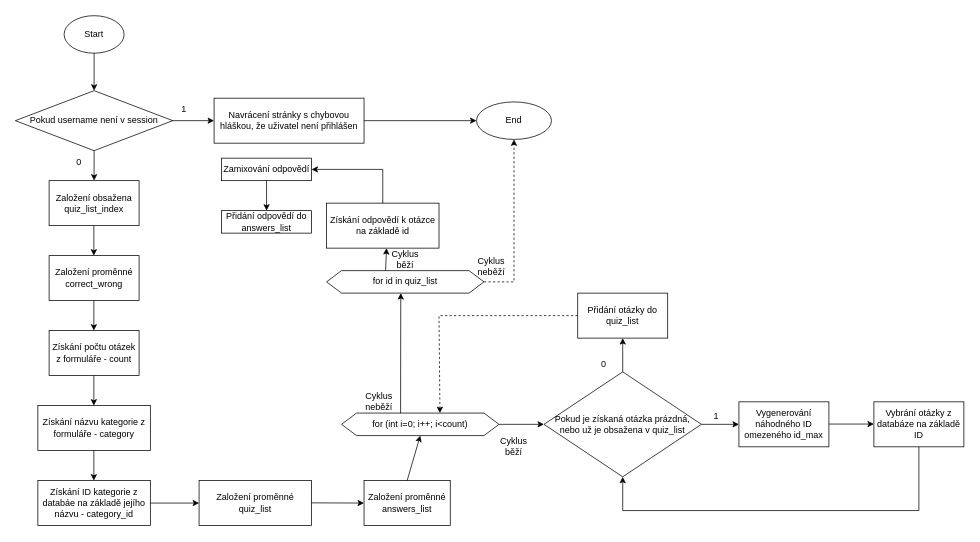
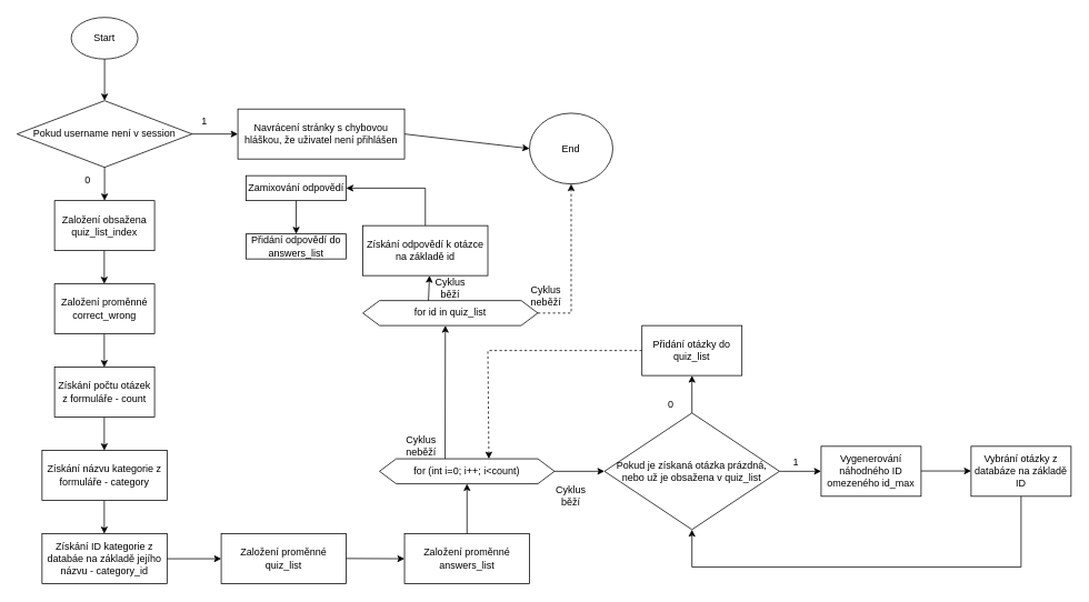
  <mxCell id="0" />
  <mxCell id="1" parent="0" />
  <mxCell id="2" value="Start" style="ellipse;whiteSpace=wrap;html=1;" vertex="1" parent="1"><mxGeometry x="85" y="20" width="80" height="50" as="geometry" /></mxCell>
  <mxCell id="3" value="" style="endArrow=classic;html=1;rounded=0;exitX=0.5;exitY=1;exitDx=0;exitDy=0;" edge="1" parent="1" source="2"><mxGeometry width="50" height="50" relative="1" as="geometry"><mxPoint x="125" y="240" as="sourcePoint" /><mxPoint x="125" y="120" as="targetPoint" /></mxGeometry></mxCell>
  <mxCell id="4" value="Pokud username není v session" style="rhombus;whiteSpace=wrap;html=1;" vertex="1" parent="1"><mxGeometry x="20" y="120" width="210" height="80" as="geometry" /></mxCell>
  <mxCell id="5" value="" style="endArrow=classic;html=1;rounded=0;exitX=1;exitY=0.5;exitDx=0;exitDy=0;" edge="1" parent="1" source="4"><mxGeometry width="50" height="50" relative="1" as="geometry"><mxPoint x="125" y="240" as="sourcePoint" /><mxPoint x="285" y="160" as="targetPoint" /></mxGeometry></mxCell>
  <mxCell id="6" value="1" style="text;html=1;align=center;verticalAlign=middle;whiteSpace=wrap;rounded=0;" vertex="1" parent="1"><mxGeometry x="215" y="130" width="60" height="30" as="geometry" /></mxCell>
  <mxCell id="7" value="" style="endArrow=classic;html=1;rounded=0;exitX=0.5;exitY=1;exitDx=0;exitDy=0;" edge="1" parent="1" source="4"><mxGeometry width="50" height="50" relative="1" as="geometry"><mxPoint x="125" y="240" as="sourcePoint" /><mxPoint x="125" y="240" as="targetPoint" /></mxGeometry></mxCell>
  <mxCell id="8" value="0" style="text;html=1;align=center;verticalAlign=middle;whiteSpace=wrap;rounded=0;" vertex="1" parent="1"><mxGeometry x="75" y="200" width="60" height="30" as="geometry" /></mxCell>
  <mxCell id="9" value="Navrácení stránky s chybovou hláškou, že uživatel není přihlášen" style="rounded=0;whiteSpace=wrap;html=1;" vertex="1" parent="1"><mxGeometry x="285" y="130" width="200" height="60" as="geometry" /></mxCell>
  <mxCell id="10" value="Založení obsažena quiz_list_index" style="rounded=0;whiteSpace=wrap;html=1;" vertex="1" parent="1"><mxGeometry x="65" y="240" width="120" height="60" as="geometry" /></mxCell>
  <mxCell id="11" value="" style="endArrow=classic;html=1;rounded=0;exitX=0.5;exitY=1;exitDx=0;exitDy=0;" edge="1" parent="1"><mxGeometry width="50" height="50" relative="1" as="geometry"><mxPoint x="124.66" y="300" as="sourcePoint" /><mxPoint x="124.66" y="340" as="targetPoint" /></mxGeometry></mxCell>
  <mxCell id="12" value="Založení proměnné correct_wrong" style="rounded=0;whiteSpace=wrap;html=1;" vertex="1" parent="1"><mxGeometry x="65" y="340" width="120" height="60" as="geometry" /></mxCell>
  <mxCell id="13" value="" style="endArrow=classic;html=1;rounded=0;exitX=0.5;exitY=1;exitDx=0;exitDy=0;" edge="1" parent="1"><mxGeometry width="50" height="50" relative="1" as="geometry"><mxPoint x="124.66" y="400" as="sourcePoint" /><mxPoint x="124.66" y="440" as="targetPoint" /></mxGeometry></mxCell>
  <mxCell id="14" value="Získání počtu otázek z formuláře - count" style="rounded=0;whiteSpace=wrap;html=1;" vertex="1" parent="1"><mxGeometry x="65" y="440" width="120" height="60" as="geometry" /></mxCell>
  <mxCell id="15" value="" style="endArrow=classic;html=1;rounded=0;exitX=0.5;exitY=1;exitDx=0;exitDy=0;" edge="1" parent="1"><mxGeometry width="50" height="50" relative="1" as="geometry"><mxPoint x="124.66" y="500" as="sourcePoint" /><mxPoint x="124.66" y="540" as="targetPoint" /></mxGeometry></mxCell>
  <mxCell id="16" value="Získání názvu kategorie z formuláře - category" style="rounded=0;whiteSpace=wrap;html=1;" vertex="1" parent="1"><mxGeometry x="50" y="540" width="150" height="60" as="geometry" /></mxCell>
  <mxCell id="17" value="" style="endArrow=classic;html=1;rounded=0;exitX=0.5;exitY=1;exitDx=0;exitDy=0;" edge="1" parent="1"><mxGeometry width="50" height="50" relative="1" as="geometry"><mxPoint x="124.66" y="600" as="sourcePoint" /><mxPoint x="124.66" y="640" as="targetPoint" /></mxGeometry></mxCell>
  <mxCell id="18" value="Získání ID kategorie z databáe na základě jejího názvu - category_id" style="rounded=0;whiteSpace=wrap;html=1;" vertex="1" parent="1"><mxGeometry x="50" y="640" width="150" height="60" as="geometry" /></mxCell>
  <mxCell id="19" value="" style="endArrow=classic;html=1;rounded=0;exitX=1;exitY=0.5;exitDx=0;exitDy=0;" edge="1" parent="1" source="18"><mxGeometry width="50" height="50" relative="1" as="geometry"><mxPoint x="134.66" y="610" as="sourcePoint" /><mxPoint x="265" y="670" as="targetPoint" /></mxGeometry></mxCell>
  <mxCell id="20" value="Založení proměnné quiz_list" style="rounded=0;whiteSpace=wrap;html=1;" vertex="1" parent="1"><mxGeometry x="265" y="640" width="150" height="60" as="geometry" /></mxCell>
  <mxCell id="21" value="" style="endArrow=classic;html=1;rounded=0;exitX=1;exitY=0.5;exitDx=0;exitDy=0;entryX=0;entryY=0.5;entryDx=0;entryDy=0;" edge="1" parent="1" target="22"><mxGeometry width="50" height="50" relative="1" as="geometry"><mxPoint x="415" y="669.72" as="sourcePoint" /><mxPoint x="480" y="669.72" as="targetPoint" /></mxGeometry></mxCell>
- <mxCell id="22" value="Založení proměnné answers_list" style="rounded=0;whiteSpace=wrap;html=1;" vertex="1" parent="1"><mxGeometry x="485" y="640" width="115" height="60" as="geometry" /></mxCell>
+ <mxCell id="22" value="Založení proměnné answers_list" style="rounded=0;whiteSpace=wrap;html=1;" vertex="1" parent="1"><mxGeometry x="485" y="640" width="150" height="60" as="geometry" /></mxCell>
  <mxCell id="23" value="" style="endArrow=classic;html=1;rounded=0;exitX=0.5;exitY=0;exitDx=0;exitDy=0;" edge="1" parent="1" source="22"><mxGeometry width="50" height="50" relative="1" as="geometry"><mxPoint x="575" y="580" as="sourcePoint" /><mxPoint x="560" y="580" as="targetPoint" /></mxGeometry></mxCell>
  <mxCell id="24" value="for (int i=0; i++; i&amp;lt;count)" style="shape=hexagon;perimeter=hexagonPerimeter2;whiteSpace=wrap;html=1;fixedSize=1;" vertex="1" parent="1"><mxGeometry x="455" y="550" width="210" height="30" as="geometry" /></mxCell>
  <mxCell id="25" value="" style="endArrow=classic;html=1;rounded=0;exitX=1;exitY=0.5;exitDx=0;exitDy=0;" edge="1" parent="1" source="24"><mxGeometry width="50" height="50" relative="1" as="geometry"><mxPoint x="605" y="600" as="sourcePoint" /><mxPoint x="725" y="565" as="targetPoint" /></mxGeometry></mxCell>
  <mxCell id="26" value="Pokud je získaná otázka prázdná, nebo už je obsažena v quiz_list" style="rhombus;whiteSpace=wrap;html=1;" vertex="1" parent="1"><mxGeometry x="725" y="495" width="210" height="140" as="geometry" /></mxCell>
  <mxCell id="27" value="" style="endArrow=classic;html=1;rounded=0;exitX=1;exitY=0.5;exitDx=0;exitDy=0;" edge="1" parent="1" source="26"><mxGeometry width="50" height="50" relative="1" as="geometry"><mxPoint x="835" y="600" as="sourcePoint" /><mxPoint x="985" y="565" as="targetPoint" /></mxGeometry></mxCell>
  <mxCell id="28" value="1" style="text;html=1;align=center;verticalAlign=middle;whiteSpace=wrap;rounded=0;" vertex="1" parent="1"><mxGeometry x="925" y="540" width="60" height="30" as="geometry" /></mxCell>
  <mxCell id="29" value="Vygenerování náhodného ID omezeného id_max" style="rounded=0;whiteSpace=wrap;html=1;" vertex="1" parent="1"><mxGeometry x="985" y="535" width="120" height="60" as="geometry" /></mxCell>
  <mxCell id="30" value="" style="endArrow=classic;html=1;rounded=0;exitX=1;exitY=0.5;exitDx=0;exitDy=0;" edge="1" parent="1"><mxGeometry width="50" height="50" relative="1" as="geometry"><mxPoint x="1105" y="564.62" as="sourcePoint" /><mxPoint x="1165" y="564.62" as="targetPoint" /></mxGeometry></mxCell>
  <mxCell id="31" value="Vybrání otázky z databáze na základě ID" style="rounded=0;whiteSpace=wrap;html=1;" vertex="1" parent="1"><mxGeometry x="1165" y="535" width="120" height="60" as="geometry" /></mxCell>
  <mxCell id="32" value="" style="endArrow=classic;html=1;rounded=0;exitX=0.5;exitY=1;exitDx=0;exitDy=0;entryX=0.5;entryY=1;entryDx=0;entryDy=0;" edge="1" parent="1" source="31" target="26"><mxGeometry width="50" height="50" relative="1" as="geometry"><mxPoint x="1055" y="620" as="sourcePoint" /><mxPoint x="1015" y="670" as="targetPoint" /><Array as="points"><mxPoint x="1225" y="680" /><mxPoint x="830" y="680" /></Array></mxGeometry></mxCell>
  <mxCell id="33" value="" style="endArrow=classic;html=1;rounded=0;exitX=0.5;exitY=0;exitDx=0;exitDy=0;" edge="1" parent="1" source="26"><mxGeometry width="50" height="50" relative="1" as="geometry"><mxPoint x="785" y="510" as="sourcePoint" /><mxPoint x="830" y="450" as="targetPoint" /></mxGeometry></mxCell>
  <mxCell id="34" value="0" style="text;html=1;align=center;verticalAlign=middle;whiteSpace=wrap;rounded=0;" vertex="1" parent="1"><mxGeometry x="775" y="470" width="60" height="30" as="geometry" /></mxCell>
  <mxCell id="35" value="Přidání otázky do quiz_list" style="rounded=0;whiteSpace=wrap;html=1;" vertex="1" parent="1"><mxGeometry x="770" y="390" width="120" height="60" as="geometry" /></mxCell>
  <mxCell id="36" value="" style="endArrow=classic;html=1;rounded=0;exitX=0;exitY=0.5;exitDx=0;exitDy=0;entryX=0.625;entryY=0;entryDx=0;entryDy=0;dashed=1;" edge="1" parent="1" source="35" target="24"><mxGeometry width="50" height="50" relative="1" as="geometry"><mxPoint x="685" y="460" as="sourcePoint" /><mxPoint x="735" y="410" as="targetPoint" /><Array as="points"><mxPoint x="585" y="420" /></Array></mxGeometry></mxCell>
  <mxCell id="37" value="Cyklus běží" style="text;html=1;align=center;verticalAlign=middle;whiteSpace=wrap;rounded=0;" vertex="1" parent="1"><mxGeometry x="655" y="580" width="60" height="30" as="geometry" /></mxCell>
  <mxCell id="38" value="" style="endArrow=classic;html=1;rounded=0;exitX=0.375;exitY=0;exitDx=0;exitDy=0;" edge="1" parent="1" source="24"><mxGeometry width="50" height="50" relative="1" as="geometry"><mxPoint x="415" y="500" as="sourcePoint" /><mxPoint x="534" y="390" as="targetPoint" /></mxGeometry></mxCell>
  <mxCell id="39" value="Cyklus neběží" style="text;html=1;align=center;verticalAlign=middle;whiteSpace=wrap;rounded=0;" vertex="1" parent="1"><mxGeometry x="475" y="520" width="60" height="30" as="geometry" /></mxCell>
  <mxCell id="40" value="for id in quiz_list" style="shape=hexagon;perimeter=hexagonPerimeter2;whiteSpace=wrap;html=1;fixedSize=1;" vertex="1" parent="1"><mxGeometry x="435" y="360" width="210" height="30" as="geometry" /></mxCell>
  <mxCell id="41" value="" style="endArrow=classic;html=1;rounded=0;exitX=0.375;exitY=0;exitDx=0;exitDy=0;" edge="1" parent="1" source="40"><mxGeometry width="50" height="50" relative="1" as="geometry"><mxPoint x="505" y="330" as="sourcePoint" /><mxPoint x="515" y="330" as="targetPoint" /></mxGeometry></mxCell>
  <mxCell id="42" value="Získání odpovědí k otázce na základě id" style="rounded=0;whiteSpace=wrap;html=1;" vertex="1" parent="1"><mxGeometry x="435" y="270" width="150" height="60" as="geometry" /></mxCell>
  <mxCell id="43" value="" style="endArrow=classic;html=1;rounded=0;exitX=0.5;exitY=0;exitDx=0;exitDy=0;entryX=1;entryY=0.5;entryDx=0;entryDy=0;" edge="1" parent="1" source="42" target="44"><mxGeometry width="50" height="50" relative="1" as="geometry"><mxPoint x="515" y="400" as="sourcePoint" /><mxPoint x="415" y="220" as="targetPoint" /><Array as="points"><mxPoint x="510" y="225" /></Array></mxGeometry></mxCell>
  <mxCell id="44" value="Zamixování odpovědí" style="rounded=0;whiteSpace=wrap;html=1;" vertex="1" parent="1"><mxGeometry x="295" y="210" width="120" height="30" as="geometry" /></mxCell>
  <mxCell id="45" value="" style="endArrow=classic;html=1;rounded=0;exitX=0.5;exitY=1;exitDx=0;exitDy=0;" edge="1" parent="1" source="44"><mxGeometry width="50" height="50" relative="1" as="geometry"><mxPoint x="325" y="340" as="sourcePoint" /><mxPoint x="355" y="280" as="targetPoint" /></mxGeometry></mxCell>
  <mxCell id="46" value="Přidání odpovědí do answers_list" style="rounded=0;whiteSpace=wrap;html=1;" vertex="1" parent="1"><mxGeometry x="295" y="280" width="120" height="30" as="geometry" /></mxCell>
  <mxCell id="47" value="Cyklus běží" style="text;html=1;align=center;verticalAlign=middle;whiteSpace=wrap;rounded=0;" vertex="1" parent="1"><mxGeometry x="510" y="330" width="60" height="30" as="geometry" /></mxCell>
  <mxCell id="48" value="" style="endArrow=classic;html=1;rounded=0;exitX=1;exitY=0.5;exitDx=0;exitDy=0;entryX=0.5;entryY=1;entryDx=0;entryDy=0;dashed=1;" edge="1" parent="1" source="40" target="50"><mxGeometry width="50" height="50" relative="1" as="geometry"><mxPoint x="615" y="340" as="sourcePoint" /><mxPoint x="685" y="180" as="targetPoint" /><Array as="points"><mxPoint x="685" y="375" /></Array></mxGeometry></mxCell>
  <mxCell id="49" value="Cyklus neběží" style="text;html=1;align=center;verticalAlign=middle;whiteSpace=wrap;rounded=0;" vertex="1" parent="1"><mxGeometry x="625" y="340" width="60" height="30" as="geometry" /></mxCell>
- <mxCell id="50" value="End" style="ellipse;whiteSpace=wrap;html=1;" vertex="1" parent="1"><mxGeometry x="635" y="135" width="100" height="50" as="geometry" /></mxCell>
+ <mxCell id="50" value="End" style="ellipse;whiteSpace=wrap;html=1;" vertex="1" parent="1"><mxGeometry x="635" y="135" width="100" height="85" as="geometry" /></mxCell>
  <mxCell id="51" value="" style="endArrow=classic;html=1;rounded=0;exitX=1;exitY=0.5;exitDx=0;exitDy=0;entryX=0;entryY=0.5;entryDx=0;entryDy=0;" edge="1" parent="1" source="9" target="50"><mxGeometry width="50" height="50" relative="1" as="geometry"><mxPoint x="545" y="200" as="sourcePoint" /><mxPoint x="595" y="150" as="targetPoint" /></mxGeometry></mxCell>
